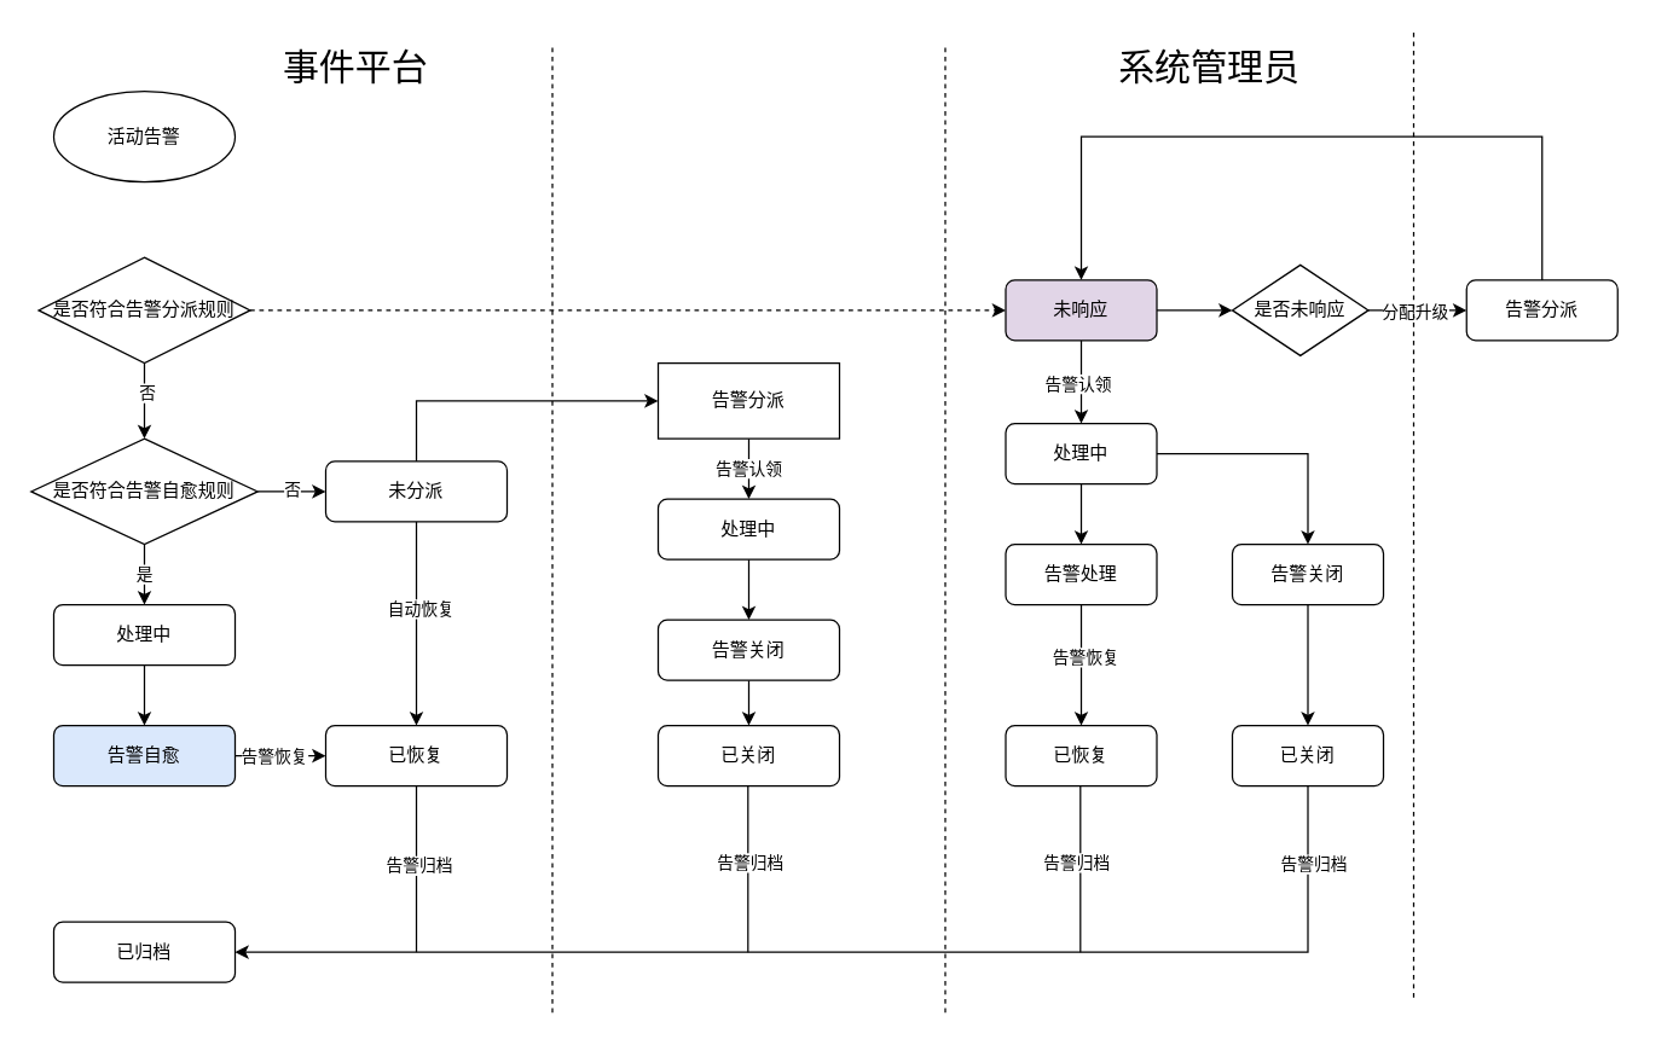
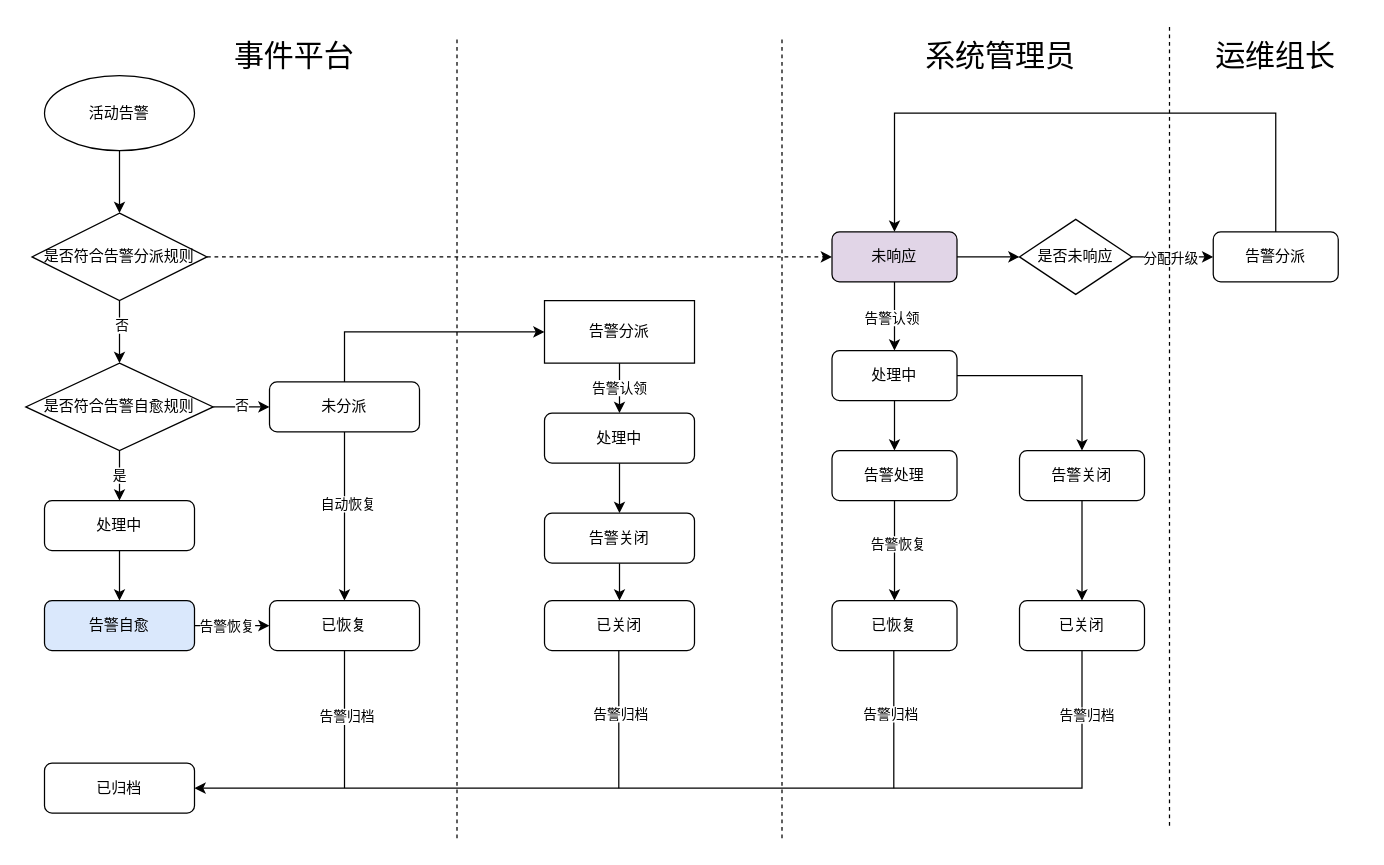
  <mxCell id="0" />
  <mxCell id="1" parent="0" />
+ <mxCell id="2" value="" style="edgeStyle=orthogonalEdgeStyle;rounded=0;orthogonalLoop=1;jettySize=auto;html=1;" edge="1" parent="1" source="3" target="7"><mxGeometry relative="1" as="geometry" /></mxCell>
  <mxCell id="3" value="活动告警" style="ellipse;whiteSpace=wrap;html=1;" vertex="1" parent="1"><mxGeometry x="35" y="60" width="120" height="60" as="geometry" /></mxCell>
  <mxCell id="4" value="" style="edgeStyle=orthogonalEdgeStyle;rounded=0;orthogonalLoop=1;jettySize=auto;html=1;" edge="1" parent="1" source="7" target="14"><mxGeometry relative="1" as="geometry" /></mxCell>
  <mxCell id="5" value="否" style="edgeLabel;html=1;align=center;verticalAlign=middle;resizable=0;points=[];" vertex="1" connectable="0" parent="4"><mxGeometry x="-0.24" y="1" relative="1" as="geometry"><mxPoint as="offset" /></mxGeometry></mxCell>
  <mxCell id="6" style="edgeStyle=orthogonalEdgeStyle;rounded=0;orthogonalLoop=1;jettySize=auto;html=1;entryX=0;entryY=0.5;entryDx=0;entryDy=0;dashed=1;" edge="1" parent="1" source="7" target="40"><mxGeometry relative="1" as="geometry" /></mxCell>
  <mxCell id="7" value="是否符合告警分派规则" style="rhombus;whiteSpace=wrap;html=1;" vertex="1" parent="1"><mxGeometry x="25" y="170" width="140" height="70" as="geometry" /></mxCell>
  <mxCell id="8" value="" style="endArrow=none;dashed=1;html=1;rounded=0;" edge="1" parent="1"><mxGeometry width="50" height="50" relative="1" as="geometry"><mxPoint x="365" y="670" as="sourcePoint" /><mxPoint x="365" y="30" as="targetPoint" /></mxGeometry></mxCell>
  <mxCell id="9" value="&lt;font style=&quot;font-size: 24px;&quot;&gt;事件平台&lt;/font&gt;" style="text;html=1;align=center;verticalAlign=middle;whiteSpace=wrap;rounded=0;" vertex="1" parent="1"><mxGeometry x="185" y="30" width="100" height="30" as="geometry" /></mxCell>
  <mxCell id="10" value="" style="edgeStyle=orthogonalEdgeStyle;rounded=0;orthogonalLoop=1;jettySize=auto;html=1;" edge="1" parent="1" source="14" target="16"><mxGeometry relative="1" as="geometry" /></mxCell>
  <mxCell id="11" value="是" style="edgeLabel;html=1;align=center;verticalAlign=middle;resizable=0;points=[];" vertex="1" connectable="0" parent="10"><mxGeometry x="-0.067" y="-1" relative="1" as="geometry"><mxPoint as="offset" /></mxGeometry></mxCell>
  <mxCell id="12" value="" style="edgeStyle=orthogonalEdgeStyle;rounded=0;orthogonalLoop=1;jettySize=auto;html=1;" edge="1" parent="1" source="14" target="23"><mxGeometry relative="1" as="geometry" /></mxCell>
  <mxCell id="13" value="否" style="edgeLabel;html=1;align=center;verticalAlign=middle;resizable=0;points=[];" vertex="1" connectable="0" parent="12"><mxGeometry x="-0.022" y="2" relative="1" as="geometry"><mxPoint as="offset" /></mxGeometry></mxCell>
  <mxCell id="14" value="是否符合告警自愈规则" style="rhombus;whiteSpace=wrap;html=1;" vertex="1" parent="1"><mxGeometry x="20" y="290" width="150" height="70" as="geometry" /></mxCell>
  <mxCell id="15" value="" style="edgeStyle=orthogonalEdgeStyle;rounded=0;orthogonalLoop=1;jettySize=auto;html=1;" edge="1" parent="1" source="16" target="19"><mxGeometry relative="1" as="geometry" /></mxCell>
  <mxCell id="16" value="处理中" style="rounded=1;whiteSpace=wrap;html=1;" vertex="1" parent="1"><mxGeometry x="35" y="400" width="120" height="40" as="geometry" /></mxCell>
  <mxCell id="17" value="" style="edgeStyle=orthogonalEdgeStyle;rounded=0;orthogonalLoop=1;jettySize=auto;html=1;" edge="1" parent="1" source="19" target="24"><mxGeometry relative="1" as="geometry" /></mxCell>
  <mxCell id="18" value="告警恢复" style="edgeLabel;html=1;align=center;verticalAlign=middle;resizable=0;points=[];" vertex="1" connectable="0" parent="17"><mxGeometry x="-0.167" relative="1" as="geometry"><mxPoint as="offset" /></mxGeometry></mxCell>
  <mxCell id="19" value="告警自愈" style="rounded=1;whiteSpace=wrap;html=1;fillColor=#dae8fc;" vertex="1" parent="1"><mxGeometry x="35" y="480" width="120" height="40" as="geometry" /></mxCell>
  <mxCell id="20" style="edgeStyle=orthogonalEdgeStyle;rounded=0;orthogonalLoop=1;jettySize=auto;html=1;entryX=0.5;entryY=0;entryDx=0;entryDy=0;" edge="1" parent="1" source="23" target="24"><mxGeometry relative="1" as="geometry" /></mxCell>
  <mxCell id="21" value="自动恢复" style="edgeLabel;html=1;align=center;verticalAlign=middle;resizable=0;points=[];" vertex="1" connectable="0" parent="20"><mxGeometry x="-0.156" y="2" relative="1" as="geometry"><mxPoint as="offset" /></mxGeometry></mxCell>
  <mxCell id="22" style="edgeStyle=orthogonalEdgeStyle;rounded=0;orthogonalLoop=1;jettySize=auto;html=1;entryX=0;entryY=0.5;entryDx=0;entryDy=0;" edge="1" parent="1" source="23" target="26"><mxGeometry relative="1" as="geometry"><Array as="points"><mxPoint x="275" y="265" /></Array></mxGeometry></mxCell>
  <mxCell id="23" value="未分派" style="rounded=1;whiteSpace=wrap;html=1;" vertex="1" parent="1"><mxGeometry x="215" y="305" width="120" height="40" as="geometry" /></mxCell>
  <mxCell id="24" value="已恢复" style="rounded=1;whiteSpace=wrap;html=1;" vertex="1" parent="1"><mxGeometry x="215" y="480" width="120" height="40" as="geometry" /></mxCell>
  <mxCell id="25" value="告警认领" style="edgeStyle=orthogonalEdgeStyle;rounded=0;orthogonalLoop=1;jettySize=auto;html=1;" edge="1" parent="1" source="26" target="28"><mxGeometry relative="1" as="geometry" /></mxCell>
  <mxCell id="26" value="告警分派" style="rounded=0;whiteSpace=wrap;html=1;" vertex="1" parent="1"><mxGeometry x="435" y="240" width="120" height="50" as="geometry" /></mxCell>
  <mxCell id="27" style="edgeStyle=orthogonalEdgeStyle;rounded=0;orthogonalLoop=1;jettySize=auto;html=1;entryX=0.5;entryY=0;entryDx=0;entryDy=0;" edge="1" parent="1" source="28" target="30"><mxGeometry relative="1" as="geometry" /></mxCell>
  <mxCell id="28" value="处理中" style="rounded=1;whiteSpace=wrap;html=1;" vertex="1" parent="1"><mxGeometry x="435" y="330" width="120" height="40" as="geometry" /></mxCell>
  <mxCell id="29" style="edgeStyle=orthogonalEdgeStyle;rounded=0;orthogonalLoop=1;jettySize=auto;html=1;entryX=0.5;entryY=0;entryDx=0;entryDy=0;" edge="1" parent="1" source="30" target="31"><mxGeometry relative="1" as="geometry" /></mxCell>
  <mxCell id="30" value="告警关闭" style="rounded=1;whiteSpace=wrap;html=1;" vertex="1" parent="1"><mxGeometry x="435" y="410" width="120" height="40" as="geometry" /></mxCell>
  <mxCell id="31" value="已关闭" style="rounded=1;whiteSpace=wrap;html=1;" vertex="1" parent="1"><mxGeometry x="435" y="480" width="120" height="40" as="geometry" /></mxCell>
  <mxCell id="32" value="已归档" style="rounded=1;whiteSpace=wrap;html=1;" vertex="1" parent="1"><mxGeometry x="35" y="610" width="120" height="40" as="geometry" /></mxCell>
  <mxCell id="33" value="" style="endArrow=none;html=1;rounded=0;entryX=0.5;entryY=1;entryDx=0;entryDy=0;" edge="1" parent="1" target="24"><mxGeometry width="50" height="50" relative="1" as="geometry"><mxPoint x="275" y="630" as="sourcePoint" /><mxPoint x="275" y="530" as="targetPoint" /></mxGeometry></mxCell>
  <mxCell id="34" value="告警归档" style="edgeLabel;html=1;align=center;verticalAlign=middle;resizable=0;points=[];" vertex="1" connectable="0" parent="33"><mxGeometry x="0.054" y="-1" relative="1" as="geometry"><mxPoint as="offset" /></mxGeometry></mxCell>
  <mxCell id="35" value="" style="endArrow=none;dashed=1;html=1;rounded=0;" edge="1" parent="1"><mxGeometry width="50" height="50" relative="1" as="geometry"><mxPoint x="625" y="670" as="sourcePoint" /><mxPoint x="625" y="30" as="targetPoint" /></mxGeometry></mxCell>
  <mxCell id="36" value="&lt;span style=&quot;font-size: 24px;&quot;&gt;系统管理员&lt;/span&gt;" style="text;html=1;align=center;verticalAlign=middle;whiteSpace=wrap;rounded=0;" vertex="1" parent="1"><mxGeometry x="735" y="30" width="130" height="30" as="geometry" /></mxCell>
  <mxCell id="37" value="" style="edgeStyle=orthogonalEdgeStyle;rounded=0;orthogonalLoop=1;jettySize=auto;html=1;" edge="1" parent="1" source="40" target="43"><mxGeometry relative="1" as="geometry" /></mxCell>
  <mxCell id="38" value="" style="edgeStyle=orthogonalEdgeStyle;rounded=0;orthogonalLoop=1;jettySize=auto;html=1;" edge="1" parent="1" source="40" target="50"><mxGeometry relative="1" as="geometry" /></mxCell>
  <mxCell id="39" value="告警认领" style="edgeLabel;html=1;align=center;verticalAlign=middle;resizable=0;points=[];" vertex="1" connectable="0" parent="38"><mxGeometry x="0.022" y="-3" relative="1" as="geometry"><mxPoint as="offset" /></mxGeometry></mxCell>
  <mxCell id="40" value="未响应" style="rounded=1;whiteSpace=wrap;html=1;fillColor=#e1d5e7;" vertex="1" parent="1"><mxGeometry x="665" y="185" width="100" height="40" as="geometry" /></mxCell>
  <mxCell id="41" value="" style="edgeStyle=orthogonalEdgeStyle;rounded=0;orthogonalLoop=1;jettySize=auto;html=1;" edge="1" parent="1" source="43" target="45"><mxGeometry relative="1" as="geometry" /></mxCell>
  <mxCell id="42" value="分配升级" style="edgeLabel;html=1;align=center;verticalAlign=middle;resizable=0;points=[];" vertex="1" connectable="0" parent="41"><mxGeometry x="-0.444" y="1" relative="1" as="geometry"><mxPoint x="12" y="1" as="offset" /></mxGeometry></mxCell>
  <mxCell id="43" value="是否未响应" style="rhombus;whiteSpace=wrap;html=1;" vertex="1" parent="1"><mxGeometry x="815" y="175" width="90" height="60" as="geometry" /></mxCell>
  <mxCell id="44" style="edgeStyle=orthogonalEdgeStyle;rounded=0;orthogonalLoop=1;jettySize=auto;html=1;entryX=0.5;entryY=0;entryDx=0;entryDy=0;" edge="1" parent="1" source="45" target="40"><mxGeometry relative="1" as="geometry"><mxPoint x="745" y="80" as="targetPoint" /><Array as="points"><mxPoint x="1020" y="90" /><mxPoint x="715" y="90" /></Array></mxGeometry></mxCell>
  <mxCell id="45" value="告警分派" style="rounded=1;whiteSpace=wrap;html=1;" vertex="1" parent="1"><mxGeometry x="970" y="185" width="100" height="40" as="geometry" /></mxCell>
  <mxCell id="46" value="" style="endArrow=none;dashed=1;html=1;rounded=0;" edge="1" parent="1"><mxGeometry width="50" height="50" relative="1" as="geometry"><mxPoint x="935" y="660" as="sourcePoint" /><mxPoint x="935" as="targetPoint" y="20" /></mxGeometry></mxCell>
+ <mxCell id="47" value="&lt;span style=&quot;font-size: 24px;&quot;&gt;运维组长&lt;/span&gt;" style="text;html=1;align=center;verticalAlign=middle;whiteSpace=wrap;rounded=0;" vertex="1" parent="1"><mxGeometry x="955" y="30" width="130" height="30" as="geometry" /></mxCell>
  <mxCell id="48" value="" style="edgeStyle=orthogonalEdgeStyle;rounded=0;orthogonalLoop=1;jettySize=auto;html=1;" edge="1" parent="1" source="50" target="53"><mxGeometry relative="1" as="geometry" /></mxCell>
  <mxCell id="49" style="edgeStyle=orthogonalEdgeStyle;rounded=0;orthogonalLoop=1;jettySize=auto;html=1;entryX=0.5;entryY=0;entryDx=0;entryDy=0;" edge="1" parent="1" source="50" target="55"><mxGeometry relative="1" as="geometry" /></mxCell>
  <mxCell id="50" value="处理中" style="rounded=1;whiteSpace=wrap;html=1;" vertex="1" parent="1"><mxGeometry x="665" y="280" width="100" height="40" as="geometry" /></mxCell>
  <mxCell id="51" value="" style="edgeStyle=orthogonalEdgeStyle;rounded=0;orthogonalLoop=1;jettySize=auto;html=1;" edge="1" parent="1" source="53" target="56"><mxGeometry relative="1" as="geometry" /></mxCell>
  <mxCell id="52" value="告警恢复" style="edgeLabel;html=1;align=center;verticalAlign=middle;resizable=0;points=[];" vertex="1" connectable="0" parent="51"><mxGeometry x="-0.149" y="2" relative="1" as="geometry"><mxPoint as="offset" /></mxGeometry></mxCell>
  <mxCell id="53" value="告警处理" style="rounded=1;whiteSpace=wrap;html=1;" vertex="1" parent="1"><mxGeometry x="665" y="360" width="100" height="40" as="geometry" /></mxCell>
  <mxCell id="54" value="" style="edgeStyle=orthogonalEdgeStyle;rounded=0;orthogonalLoop=1;jettySize=auto;html=1;" edge="1" parent="1" source="55" target="59"><mxGeometry relative="1" as="geometry" /></mxCell>
  <mxCell id="55" value="告警关闭" style="rounded=1;whiteSpace=wrap;html=1;" vertex="1" parent="1"><mxGeometry x="815" y="360" width="100" height="40" as="geometry" /></mxCell>
  <mxCell id="56" value="已恢复" style="rounded=1;whiteSpace=wrap;html=1;" vertex="1" parent="1"><mxGeometry x="665" y="480" width="100" height="40" as="geometry" /></mxCell>
  <mxCell id="57" style="edgeStyle=orthogonalEdgeStyle;rounded=0;orthogonalLoop=1;jettySize=auto;html=1;entryX=1;entryY=0.5;entryDx=0;entryDy=0;" edge="1" parent="1" source="59" target="32"><mxGeometry relative="1" as="geometry"><Array as="points"><mxPoint x="865" y="630" /></Array></mxGeometry></mxCell>
  <mxCell id="58" value="告警归档" style="edgeLabel;html=1;align=center;verticalAlign=middle;resizable=0;points=[];" vertex="1" connectable="0" parent="57"><mxGeometry x="-0.876" y="3" relative="1" as="geometry"><mxPoint as="offset" /></mxGeometry></mxCell>
  <mxCell id="59" value="已关闭" style="rounded=1;whiteSpace=wrap;html=1;" vertex="1" parent="1"><mxGeometry x="815" y="480" width="100" height="40" as="geometry" /></mxCell>
  <mxCell id="60" value="" style="endArrow=none;html=1;rounded=0;entryX=0.5;entryY=1;entryDx=0;entryDy=0;" edge="1" parent="1"><mxGeometry width="50" height="50" relative="1" as="geometry"><mxPoint x="494.44" y="630" as="sourcePoint" /><mxPoint x="494.44" y="520" as="targetPoint" /></mxGeometry></mxCell>
  <mxCell id="61" value="告警归档" style="edgeLabel;html=1;align=center;verticalAlign=middle;resizable=0;points=[];" vertex="1" connectable="0" parent="60"><mxGeometry x="0.095" y="-1" relative="1" as="geometry"><mxPoint as="offset" /></mxGeometry></mxCell>
  <mxCell id="62" value="" style="endArrow=none;html=1;rounded=0;entryX=0.5;entryY=1;entryDx=0;entryDy=0;" edge="1" parent="1"><mxGeometry width="50" height="50" relative="1" as="geometry"><mxPoint x="714.44" y="630" as="sourcePoint" /><mxPoint x="714.44" y="520" as="targetPoint" /></mxGeometry></mxCell>
  <mxCell id="63" value="告警归档" style="edgeLabel;html=1;align=center;verticalAlign=middle;resizable=0;points=[];" vertex="1" connectable="0" parent="62"><mxGeometry x="-0.248" y="3" relative="1" as="geometry"><mxPoint y="-19" as="offset" /></mxGeometry></mxCell>
